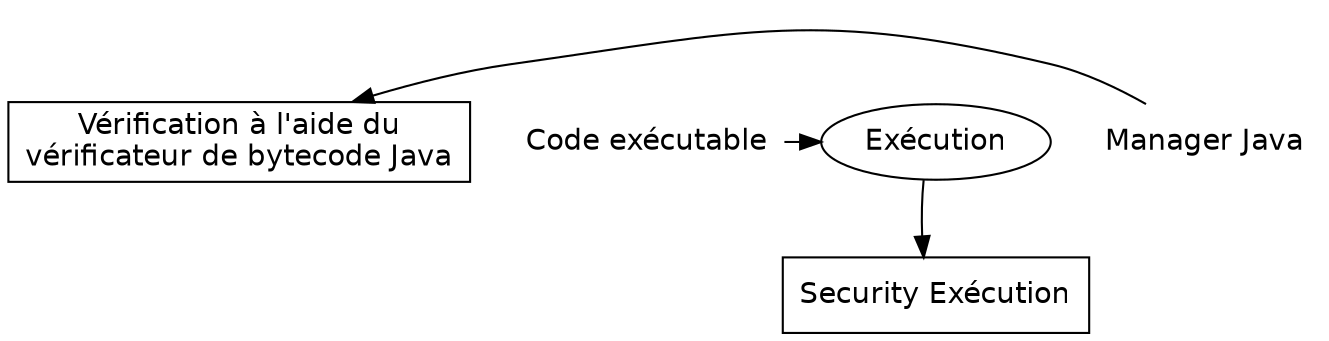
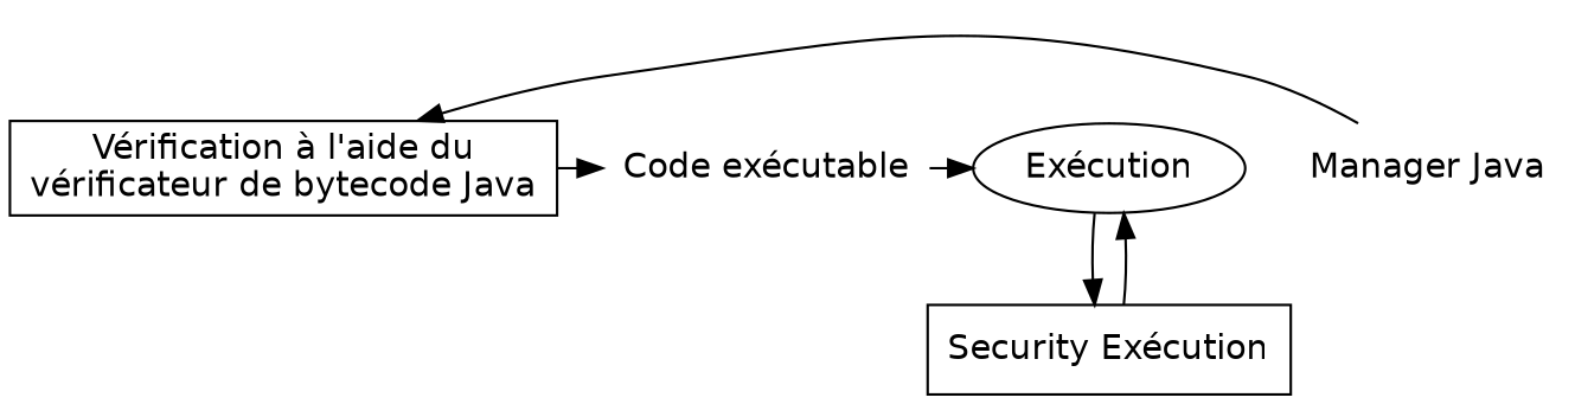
  digraph {
    fontname="DejaVu Sans"
    node [fontname="DejaVu Sans" shape=rectangle]
    edge [constraint=false fontname="DejaVu Sans"]
    n1 [label="Vérification à l'aide du\nvérificateur de bytecode Java"]
    n2 [label="Code exécutable" shape=plaintext]
    n3 [label="Exécution" shape=oval]
    n4 [label="Security Exécution"]
    n5 [label="Manager Java" shape=plaintext]
    subgraph sub_1 {
      label=JVM
      shape=rectangle
      n1
      n2
      n3
      n4
    }
+   n1 -> n2
    n2 -> n3
    n3 -> n4 [constraint=true]
+   n4 -> n3
    n5 -> n1
  }
